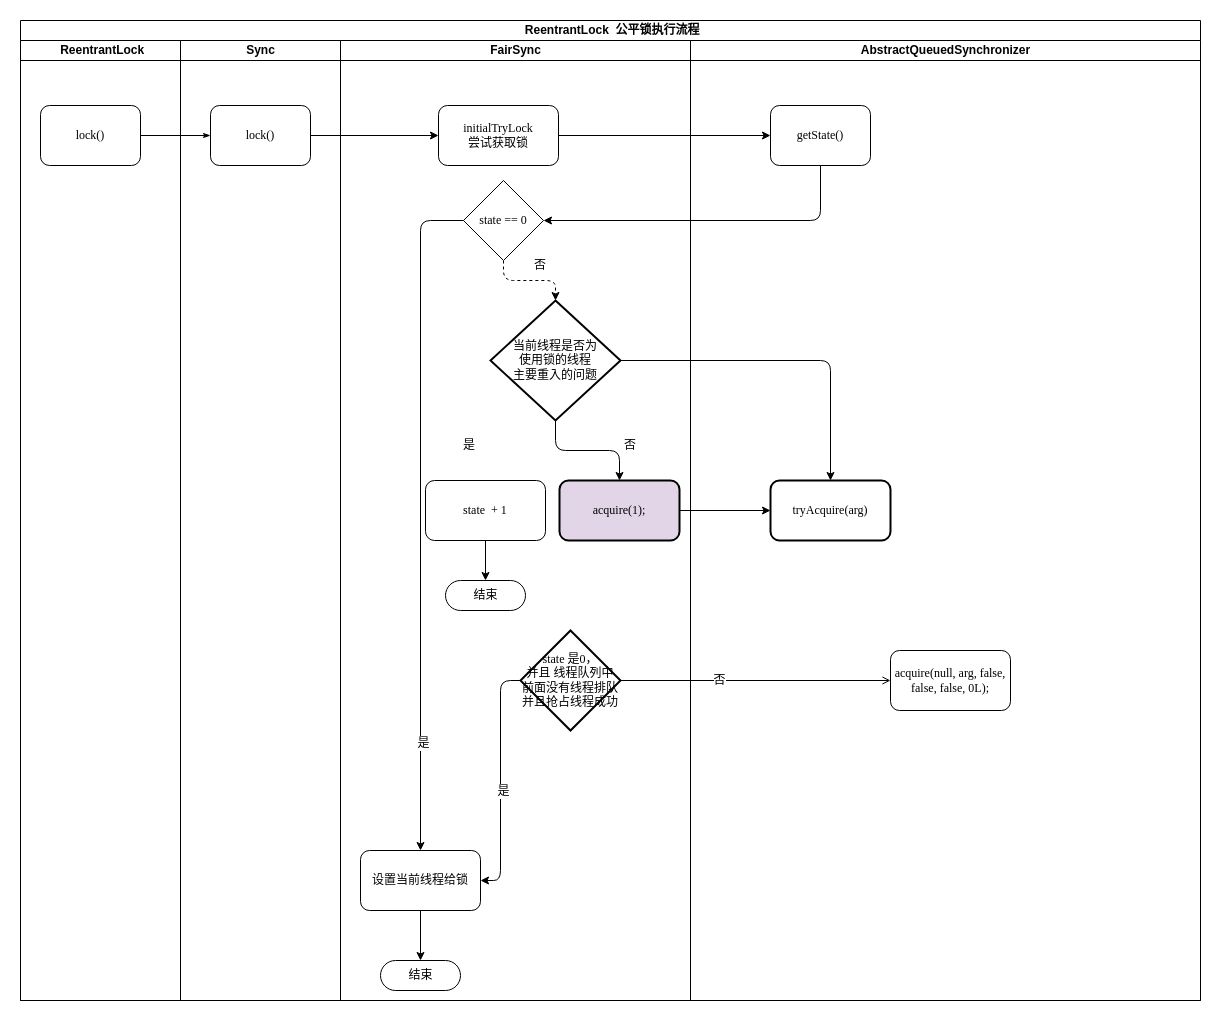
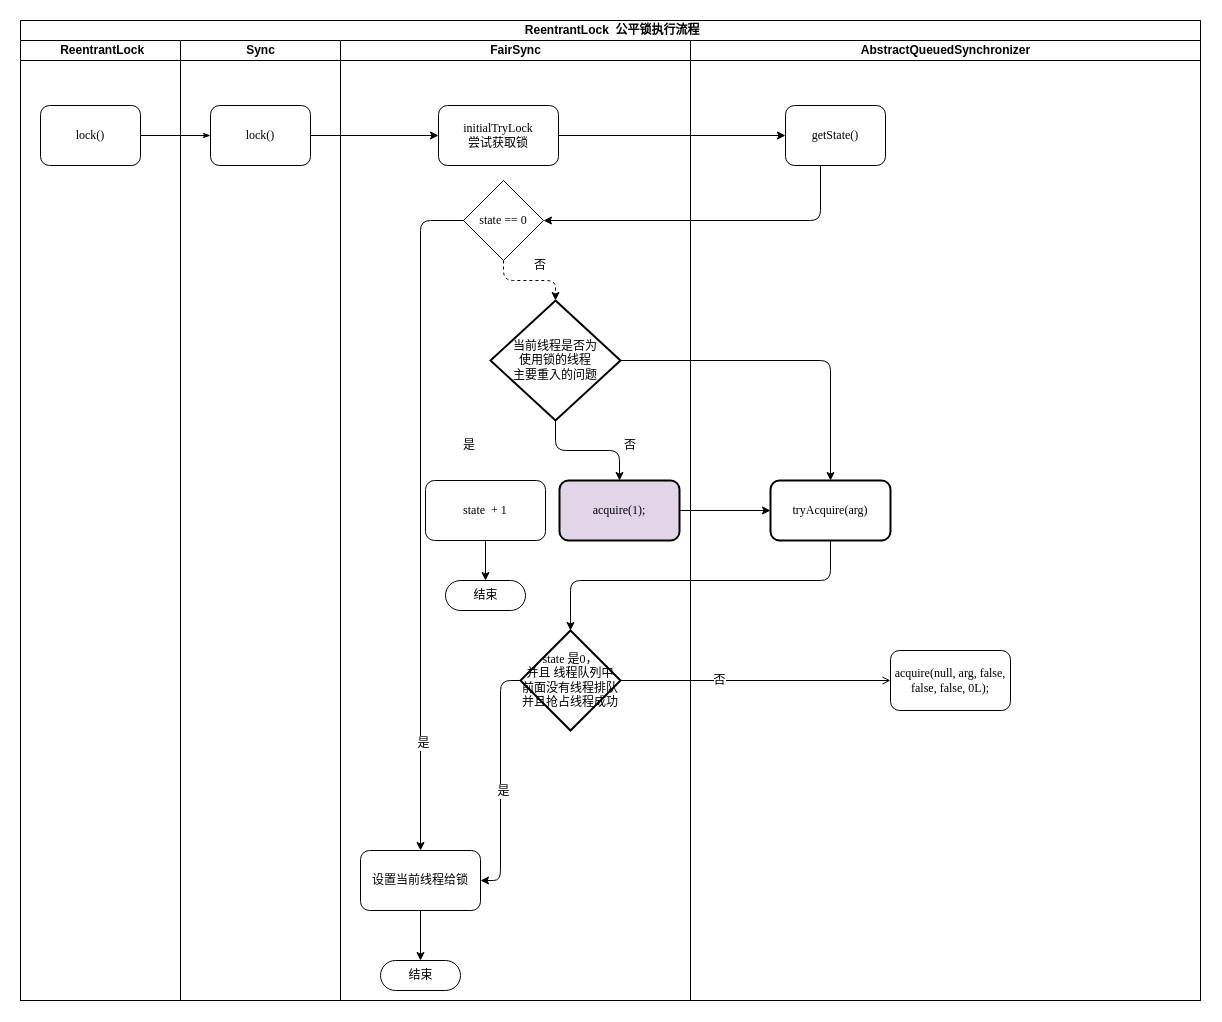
  <mxCell id="0" />
  <mxCell id="1" parent="0" />
  <mxCell id="2" value="&lt;span style=&quot;font-family: Helvetica; font-size: 12px;&quot;&gt;&amp;nbsp;ReentrantLock&amp;nbsp; 公平锁执行流程&lt;br style=&quot;font-size: 12px;&quot;&gt;&lt;/span&gt;" style="swimlane;html=1;childLayout=stackLayout;startSize=20;rounded=0;shadow=0;labelBackgroundColor=none;strokeWidth=1;fontFamily=Verdana;fontSize=12;align=center;" parent="1" vertex="1"><mxGeometry x="20" y="20" width="1180" height="980" as="geometry"><mxRectangle x="70" y="40" width="50" height="20" as="alternateBounds" /></mxGeometry></mxCell>
  <mxCell id="3" value="&amp;nbsp;ReentrantLock" style="swimlane;html=1;startSize=20;fontSize=12;" parent="2" vertex="1"><mxGeometry y="20" width="160" height="960" as="geometry" /></mxCell>
  <mxCell id="4" value="lock()" style="rounded=1;whiteSpace=wrap;html=1;shadow=0;labelBackgroundColor=none;strokeWidth=1;fontFamily=Verdana;fontSize=12;align=center;" parent="3" vertex="1"><mxGeometry x="20" y="65" width="100" height="60" as="geometry" /></mxCell>
  <mxCell id="5" style="edgeStyle=orthogonalEdgeStyle;rounded=1;html=1;labelBackgroundColor=none;startArrow=none;startFill=0;startSize=5;endArrow=classicThin;endFill=1;endSize=5;jettySize=auto;orthogonalLoop=1;strokeWidth=1;fontFamily=Verdana;fontSize=12;" parent="2" source="4" target="7" edge="1"><mxGeometry relative="1" as="geometry" /></mxCell>
  <mxCell id="6" value="Sync" style="swimlane;html=1;startSize=20;fontSize=12;" parent="2" vertex="1"><mxGeometry x="160" y="20" width="160" height="960" as="geometry" /></mxCell>
  <mxCell id="7" value="lock()" style="rounded=1;whiteSpace=wrap;html=1;shadow=0;labelBackgroundColor=none;strokeWidth=1;fontFamily=Verdana;fontSize=12;align=center;" parent="6" vertex="1"><mxGeometry x="30" y="65" width="100" height="60" as="geometry" /></mxCell>
  <mxCell id="8" value="FairSync" style="swimlane;html=1;startSize=20;fontSize=12;" parent="2" vertex="1"><mxGeometry x="320" y="20" width="350" height="960" as="geometry" /></mxCell>
  <mxCell id="9" value="&lt;span style=&quot;font-family: Verdana; font-size: 12px;&quot;&gt;initialTryLock&lt;/span&gt;&lt;br style=&quot;font-family: Verdana; font-size: 12px;&quot;&gt;&lt;span style=&quot;font-family: Verdana; font-size: 12px;&quot;&gt;尝试获取锁&lt;/span&gt;" style="rounded=1;whiteSpace=wrap;html=1;shadow=0;sketch=0;fontFamily=Helvetica;fontSize=12;fontColor=default;startSize=20;strokeColor=default;fillColor=default;" vertex="1" parent="8"><mxGeometry x="98" y="65" width="120" height="60" as="geometry" /></mxCell>
  <mxCell id="10" value="" style="edgeStyle=orthogonalEdgeStyle;rounded=1;orthogonalLoop=1;jettySize=auto;html=1;fontFamily=Verdana;fontSize=12;fontColor=default;startSize=20;entryX=0.5;entryY=0;entryDx=0;entryDy=0;exitX=0;exitY=0.5;exitDx=0;exitDy=0;" edge="1" parent="8" source="13" target="28"><mxGeometry relative="1" as="geometry"><mxPoint x="60" y="710" as="targetPoint" /></mxGeometry></mxCell>
  <mxCell id="11" value="是" style="edgeLabel;html=1;align=center;verticalAlign=middle;resizable=0;points=[];fontSize=12;fontFamily=Verdana;fontColor=default;" vertex="1" connectable="0" parent="10"><mxGeometry x="0.678" y="2" relative="1" as="geometry"><mxPoint as="offset" /></mxGeometry></mxCell>
  <mxCell id="12" style="edgeStyle=orthogonalEdgeStyle;rounded=1;orthogonalLoop=1;jettySize=auto;html=1;entryX=0.5;entryY=0;entryDx=0;entryDy=0;entryPerimeter=0;fontFamily=Verdana;fontSize=12;fontColor=default;startSize=20;dashed=1;" edge="1" parent="8" source="13" target="16"><mxGeometry relative="1" as="geometry" /></mxCell>
  <mxCell id="13" value="state == 0" style="rhombus;whiteSpace=wrap;html=1;rounded=0;shadow=0;sketch=0;fontFamily=Verdana;fontSize=12;fontColor=default;startSize=20;strokeColor=default;fillColor=default;" vertex="1" parent="8"><mxGeometry x="123" y="140" width="80" height="80" as="geometry" /></mxCell>
  <mxCell id="14" style="edgeStyle=orthogonalEdgeStyle;rounded=1;orthogonalLoop=1;jettySize=auto;html=1;fontFamily=Verdana;fontSize=12;fontColor=default;startSize=20;" edge="1" parent="8" source="16" target="39"><mxGeometry relative="1" as="geometry" /></mxCell>
  <mxCell id="15" style="edgeStyle=orthogonalEdgeStyle;rounded=1;orthogonalLoop=1;jettySize=auto;html=1;fontFamily=Verdana;fontSize=12;fontColor=default;startSize=20;" edge="1" parent="8" source="16" target="18"><mxGeometry relative="1" as="geometry" /></mxCell>
  <mxCell id="16" value="当前线程是否为&lt;br&gt;使用锁的线程&lt;br&gt;主要重入的问题" style="strokeWidth=2;html=1;shape=mxgraph.flowchart.decision;whiteSpace=wrap;rounded=1;shadow=0;sketch=0;fontFamily=Verdana;fontSize=12;fontColor=default;startSize=20;fillColor=default;" vertex="1" parent="8"><mxGeometry x="150" y="260" width="130" height="120" as="geometry" /></mxCell>
  <mxCell id="17" value="否" style="text;html=1;strokeColor=none;fillColor=none;align=center;verticalAlign=middle;whiteSpace=wrap;rounded=0;shadow=0;sketch=0;fontFamily=Verdana;fontSize=12;fontColor=default;startSize=20;" vertex="1" parent="8"><mxGeometry x="170" y="210" width="60" height="30" as="geometry" /></mxCell>
  <mxCell id="18" value="acquire(1);" style="whiteSpace=wrap;html=1;fontFamily=Verdana;strokeWidth=2;rounded=1;shadow=0;sketch=0;startSize=20;fillColor=#e1d5e7;" vertex="1" parent="8"><mxGeometry x="219" y="440" width="120" height="60" as="geometry" /></mxCell>
  <mxCell id="19" value="否" style="text;html=1;strokeColor=none;fillColor=none;align=center;verticalAlign=middle;whiteSpace=wrap;rounded=0;shadow=0;sketch=0;fontFamily=Verdana;fontSize=12;fontColor=default;startSize=20;" vertex="1" parent="8"><mxGeometry x="260" y="390" width="60" height="30" as="geometry" /></mxCell>
  <mxCell id="20" value="" style="edgeStyle=orthogonalEdgeStyle;rounded=1;orthogonalLoop=1;jettySize=auto;html=1;fontFamily=Verdana;fontSize=12;fontColor=default;startSize=20;" edge="1" parent="8" source="21" target="29"><mxGeometry relative="1" as="geometry" /></mxCell>
  <mxCell id="21" value="&lt;span style=&quot;&quot;&gt;state&amp;nbsp; + 1&lt;/span&gt;" style="rounded=1;whiteSpace=wrap;html=1;shadow=0;sketch=0;fontFamily=Verdana;fontSize=12;fontColor=default;startSize=20;strokeColor=default;fillColor=default;" vertex="1" parent="8"><mxGeometry x="85" y="440" width="120" height="60" as="geometry" /></mxCell>
  <mxCell id="22" value="是" style="text;html=1;strokeColor=none;fillColor=none;align=center;verticalAlign=middle;whiteSpace=wrap;rounded=0;shadow=0;sketch=0;fontFamily=Verdana;fontSize=12;fontColor=default;startSize=20;" vertex="1" parent="8"><mxGeometry x="99" y="390" width="60" height="30" as="geometry" /></mxCell>
  <mxCell id="23" value="state 是0，&lt;br&gt;并且 线程队列中前面没有线程排队&lt;br&gt;并且抢占线程成功&lt;br&gt;" style="strokeWidth=2;html=1;shape=mxgraph.flowchart.decision;whiteSpace=wrap;rounded=1;shadow=0;sketch=0;fontFamily=Verdana;fontSize=12;fontColor=default;startSize=20;fillColor=default;" vertex="1" parent="8"><mxGeometry x="180" y="590" width="100" height="100" as="geometry" /></mxCell>
  <mxCell id="24" value="" style="edgeStyle=orthogonalEdgeStyle;rounded=1;orthogonalLoop=1;jettySize=auto;html=1;fontFamily=Verdana;fontSize=12;fontColor=default;startSize=20;entryX=1;entryY=0.5;entryDx=0;entryDy=0;" edge="1" parent="8" source="23" target="28"><mxGeometry relative="1" as="geometry"><mxPoint x="230" y="750" as="targetPoint" /></mxGeometry></mxCell>
  <mxCell id="25" value="是" style="edgeLabel;html=1;align=center;verticalAlign=middle;resizable=0;points=[];fontSize=12;fontFamily=Verdana;fontColor=default;" vertex="1" connectable="0" parent="24"><mxGeometry x="0.083" y="2" relative="1" as="geometry"><mxPoint as="offset" /></mxGeometry></mxCell>
  <mxCell id="26" value="结束" style="html=1;dashed=0;whitespace=wrap;shape=mxgraph.dfd.start;rounded=1;shadow=0;sketch=0;fontFamily=Verdana;fontSize=12;fontColor=default;startSize=20;strokeColor=default;fillColor=default;" vertex="1" parent="8"><mxGeometry x="40" y="920" width="80" height="30" as="geometry" /></mxCell>
  <mxCell id="27" style="edgeStyle=orthogonalEdgeStyle;rounded=1;orthogonalLoop=1;jettySize=auto;html=1;exitX=0.5;exitY=1;exitDx=0;exitDy=0;fontFamily=Verdana;fontSize=12;fontColor=default;startSize=20;" edge="1" parent="8" source="28" target="26"><mxGeometry relative="1" as="geometry" /></mxCell>
  <mxCell id="28" value="设置当前线程给锁" style="whiteSpace=wrap;html=1;fontFamily=Verdana;rounded=1;shadow=0;sketch=0;startSize=20;" vertex="1" parent="8"><mxGeometry x="20" y="810" width="120" height="60" as="geometry" /></mxCell>
  <mxCell id="29" value="结束" style="html=1;dashed=0;whitespace=wrap;shape=mxgraph.dfd.start;rounded=1;shadow=0;sketch=0;fontFamily=Verdana;fontSize=12;fontColor=default;startSize=20;strokeColor=default;fillColor=default;" vertex="1" parent="8"><mxGeometry x="105" y="540" width="80" height="30" as="geometry" /></mxCell>
  <mxCell id="30" value="" style="edgeStyle=orthogonalEdgeStyle;rounded=0;orthogonalLoop=1;jettySize=auto;html=1;fontFamily=Helvetica;fontSize=12;fontColor=default;startSize=20;" edge="1" parent="2" source="7" target="9"><mxGeometry relative="1" as="geometry"><mxPoint x="370" y="115" as="targetPoint" /></mxGeometry></mxCell>
  <mxCell id="31" style="edgeStyle=orthogonalEdgeStyle;rounded=0;orthogonalLoop=1;jettySize=auto;html=1;entryX=0;entryY=0.5;entryDx=0;entryDy=0;fontFamily=Helvetica;fontSize=12;fontColor=default;startSize=20;" edge="1" parent="2" source="9" target="38"><mxGeometry relative="1" as="geometry" /></mxCell>
  <mxCell id="32" style="edgeStyle=orthogonalEdgeStyle;rounded=1;orthogonalLoop=1;jettySize=auto;html=1;fontFamily=Verdana;fontSize=12;fontColor=default;startSize=20;entryX=1;entryY=0.5;entryDx=0;entryDy=0;" edge="1" parent="2" source="38" target="13"><mxGeometry relative="1" as="geometry"><mxPoint x="480" y="200" as="targetPoint" /><Array as="points"><mxPoint x="800" y="200" /></Array></mxGeometry></mxCell>
  <mxCell id="33" value="" style="edgeStyle=orthogonalEdgeStyle;rounded=1;orthogonalLoop=1;jettySize=auto;html=1;fontFamily=Verdana;fontSize=12;fontColor=default;startSize=20;" edge="1" parent="2" source="18" target="39"><mxGeometry relative="1" as="geometry" /></mxCell>
+ <mxCell id="34" style="edgeStyle=orthogonalEdgeStyle;rounded=1;orthogonalLoop=1;jettySize=auto;html=1;entryX=0.5;entryY=0;entryDx=0;entryDy=0;entryPerimeter=0;fontFamily=Verdana;fontSize=12;fontColor=default;startSize=20;" edge="1" parent="2" source="39" target="23"><mxGeometry relative="1" as="geometry"><Array as="points"><mxPoint x="810" y="560" /><mxPoint x="550" y="560" /></Array></mxGeometry></mxCell>
  <mxCell id="35" style="edgeStyle=orthogonalEdgeStyle;rounded=1;orthogonalLoop=1;jettySize=auto;html=1;fontFamily=Verdana;fontSize=12;fontColor=default;startSize=20;endArrow=open;" edge="1" parent="2" source="23" target="40"><mxGeometry relative="1" as="geometry" /></mxCell>
  <mxCell id="36" value="否" style="edgeLabel;html=1;align=center;verticalAlign=middle;resizable=0;points=[];fontSize=12;fontFamily=Verdana;fontColor=default;" vertex="1" connectable="0" parent="35"><mxGeometry x="-0.271" y="1" relative="1" as="geometry"><mxPoint as="offset" /></mxGeometry></mxCell>
  <mxCell id="37" value="AbstractQueuedSynchronizer" style="swimlane;html=1;startSize=20;fontSize=12;" parent="2" vertex="1"><mxGeometry x="670" y="20" width="510" height="960" as="geometry" /></mxCell>
- <mxCell id="38" value="getState()" style="rounded=1;whiteSpace=wrap;html=1;shadow=0;labelBackgroundColor=none;strokeWidth=1;fontFamily=Verdana;fontSize=12;align=center;" parent="37" vertex="1"><mxGeometry x="80" y="65" width="100" height="60" as="geometry" /></mxCell>
+ <mxCell id="38" value="getState()" style="rounded=1;whiteSpace=wrap;html=1;shadow=0;labelBackgroundColor=none;strokeWidth=1;fontFamily=Verdana;fontSize=12;align=center;" parent="37" vertex="1"><mxGeometry x="95" y="65" width="100" height="60" as="geometry" /></mxCell>
  <mxCell id="39" value="tryAcquire(arg)" style="whiteSpace=wrap;html=1;fontFamily=Verdana;strokeWidth=2;rounded=1;shadow=0;sketch=0;startSize=20;" vertex="1" parent="37"><mxGeometry x="80" y="440" width="120" height="60" as="geometry" /></mxCell>
  <mxCell id="40" value="acquire(null, arg, false, false, false, 0L);" style="rounded=1;whiteSpace=wrap;html=1;shadow=0;sketch=0;fontFamily=Verdana;fontSize=12;fontColor=default;startSize=20;strokeColor=default;fillColor=default;" vertex="1" parent="37"><mxGeometry x="200" y="610" width="120" height="60" as="geometry" /></mxCell>
